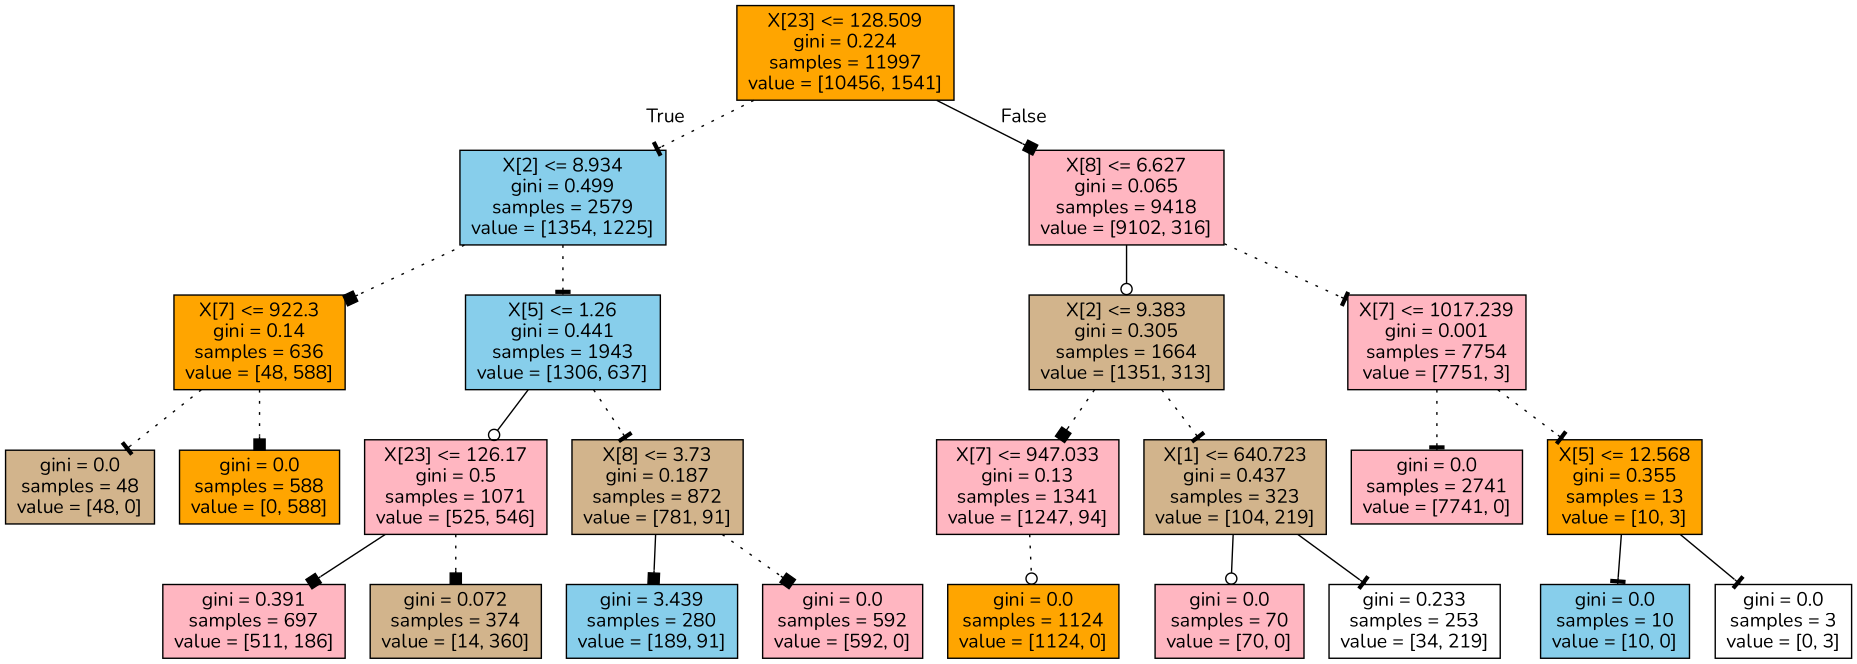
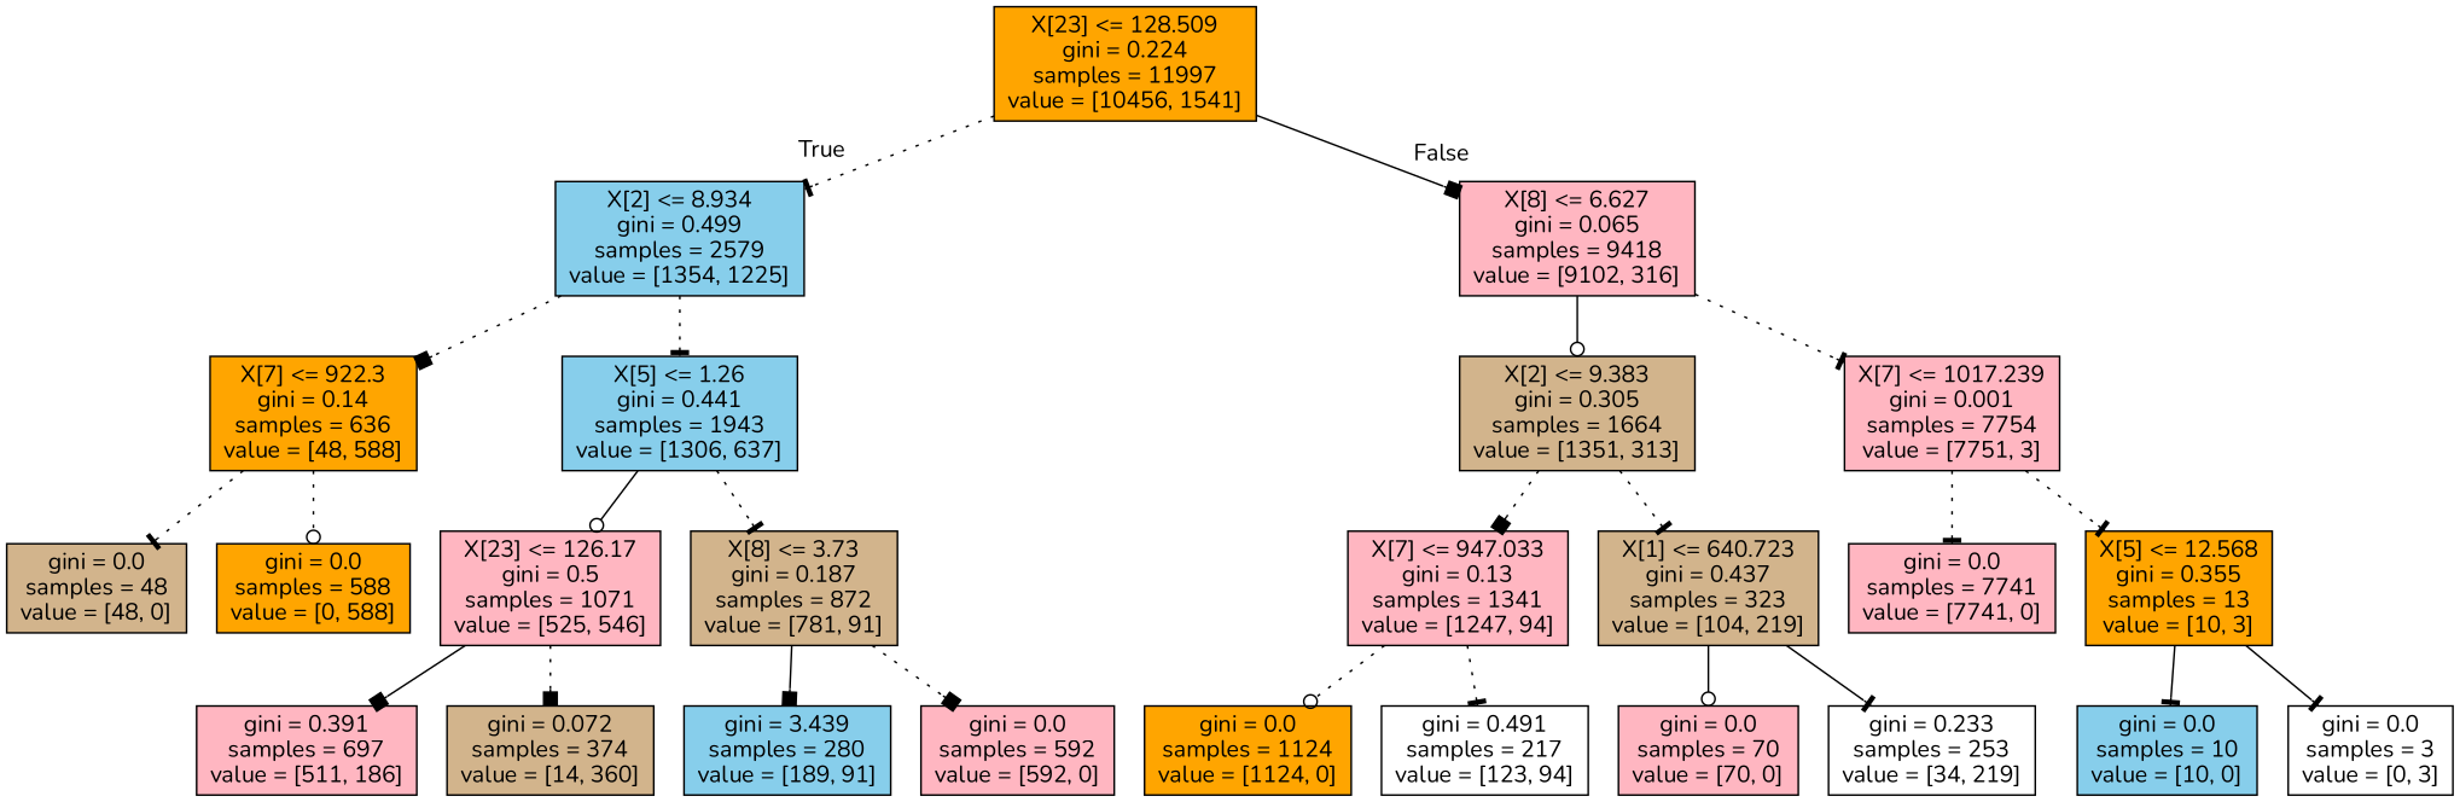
  digraph {
    fontname=Nunito
    node [fillcolor=lightpink fontname=Nunito shape=box style=filled]
    edge [arrowhead=tee fontname=Nunito style=dotted]
    n1 [fillcolor=orange label="X[23] <= 128.509\ngini = 0.224\nsamples = 11997\nvalue = [10456, 1541]"]
    n2 [fillcolor=skyblue label="X[2] <= 8.934\ngini = 0.499\nsamples = 2579\nvalue = [1354, 1225]"]
    n3 [label="X[8] <= 6.627\ngini = 0.065\nsamples = 9418\nvalue = [9102, 316]"]
    n4 [fillcolor=orange label="X[7] <= 922.3\ngini = 0.14\nsamples = 636\nvalue = [48, 588]"]
    n5 [fillcolor=skyblue label="X[5] <= 1.26\ngini = 0.441\nsamples = 1943\nvalue = [1306, 637]"]
    n6 [fillcolor=tan label="X[2] <= 9.383\ngini = 0.305\nsamples = 1664\nvalue = [1351, 313]"]
    n7 [label="X[7] <= 1017.239\ngini = 0.001\nsamples = 7754\nvalue = [7751, 3]"]
    n8 [fillcolor=tan label="gini = 0.0\nsamples = 48\nvalue = [48, 0]"]
    n9 [fillcolor=orange label="gini = 0.0\nsamples = 588\nvalue = [0, 588]"]
    n10 [label="X[23] <= 126.17\ngini = 0.5\nsamples = 1071\nvalue = [525, 546]"]
    n11 [fillcolor=tan label="X[8] <= 3.73\ngini = 0.187\nsamples = 872\nvalue = [781, 91]"]
    n12 [label="gini = 0.391\nsamples = 697\nvalue = [511, 186]"]
    n13 [fillcolor=tan label="gini = 0.072\nsamples = 374\nvalue = [14, 360]"]
    n14 [fillcolor=skyblue label="gini = 3.439\nsamples = 280\nvalue = [189, 91]"]
    n15 [label="gini = 0.0\nsamples = 592\nvalue = [592, 0]"]
    n16 [label="X[7] <= 947.033\ngini = 0.13\nsamples = 1341\nvalue = [1247, 94]"]
    n17 [fillcolor=tan label="X[1] <= 640.723\ngini = 0.437\nsamples = 323\nvalue = [104, 219]"]
-   n18 [label="gini = 0.0\nsamples = 2741\nvalue = [7741, 0]"]
+   n18 [label="gini = 0.0\nsamples = 7741\nvalue = [7741, 0]"]
    n19 [fillcolor=orange label="X[5] <= 12.568\ngini = 0.355\nsamples = 13\nvalue = [10, 3]"]
    n20 [fillcolor=orange label="gini = 0.0\nsamples = 1124\nvalue = [1124, 0]"]
+   n21 [fillcolor=white label="gini = 0.491\nsamples = 217\nvalue = [123, 94]"]
    n22 [label="gini = 0.0\nsamples = 70\nvalue = [70, 0]"]
    n23 [fillcolor=white label="gini = 0.233\nsamples = 253\nvalue = [34, 219]"]
    n24 [fillcolor=skyblue label="gini = 0.0\nsamples = 10\nvalue = [10, 0]"]
    n25 [fillcolor=white label="gini = 0.0\nsamples = 3\nvalue = [0, 3]"]
    n1 -> n2 [headlabel=True labelangle=45 labeldistance=2.5]
    n1 -> n3 [arrowhead=box headlabel=False labelangle=-45 labeldistance=2.5 style=solid]
    n2 -> n4 [arrowhead=box]
    n2 -> n5
    n3 -> n6 [arrowhead=odot style=solid]
    n3 -> n7
    n4 -> n8
-   n4 -> n9 [arrowhead=box]
+   n4 -> n9 [arrowhead=odot]
    n5 -> n10 [arrowhead=odot style=solid]
    n5 -> n11
    n6 -> n16 [arrowhead=box]
    n6 -> n17
    n7 -> n18
    n7 -> n19
    n10 -> n12 [arrowhead=box style=solid]
    n10 -> n13 [arrowhead=box]
    n11 -> n14 [arrowhead=box style=solid]
    n11 -> n15 [arrowhead=box]
    n16 -> n20 [arrowhead=odot]
+   n16 -> n21
    n17 -> n22 [arrowhead=odot style=solid]
    n17 -> n23 [style=solid]
    n19 -> n24 [style=solid]
    n19 -> n25 [style=solid]
  }
